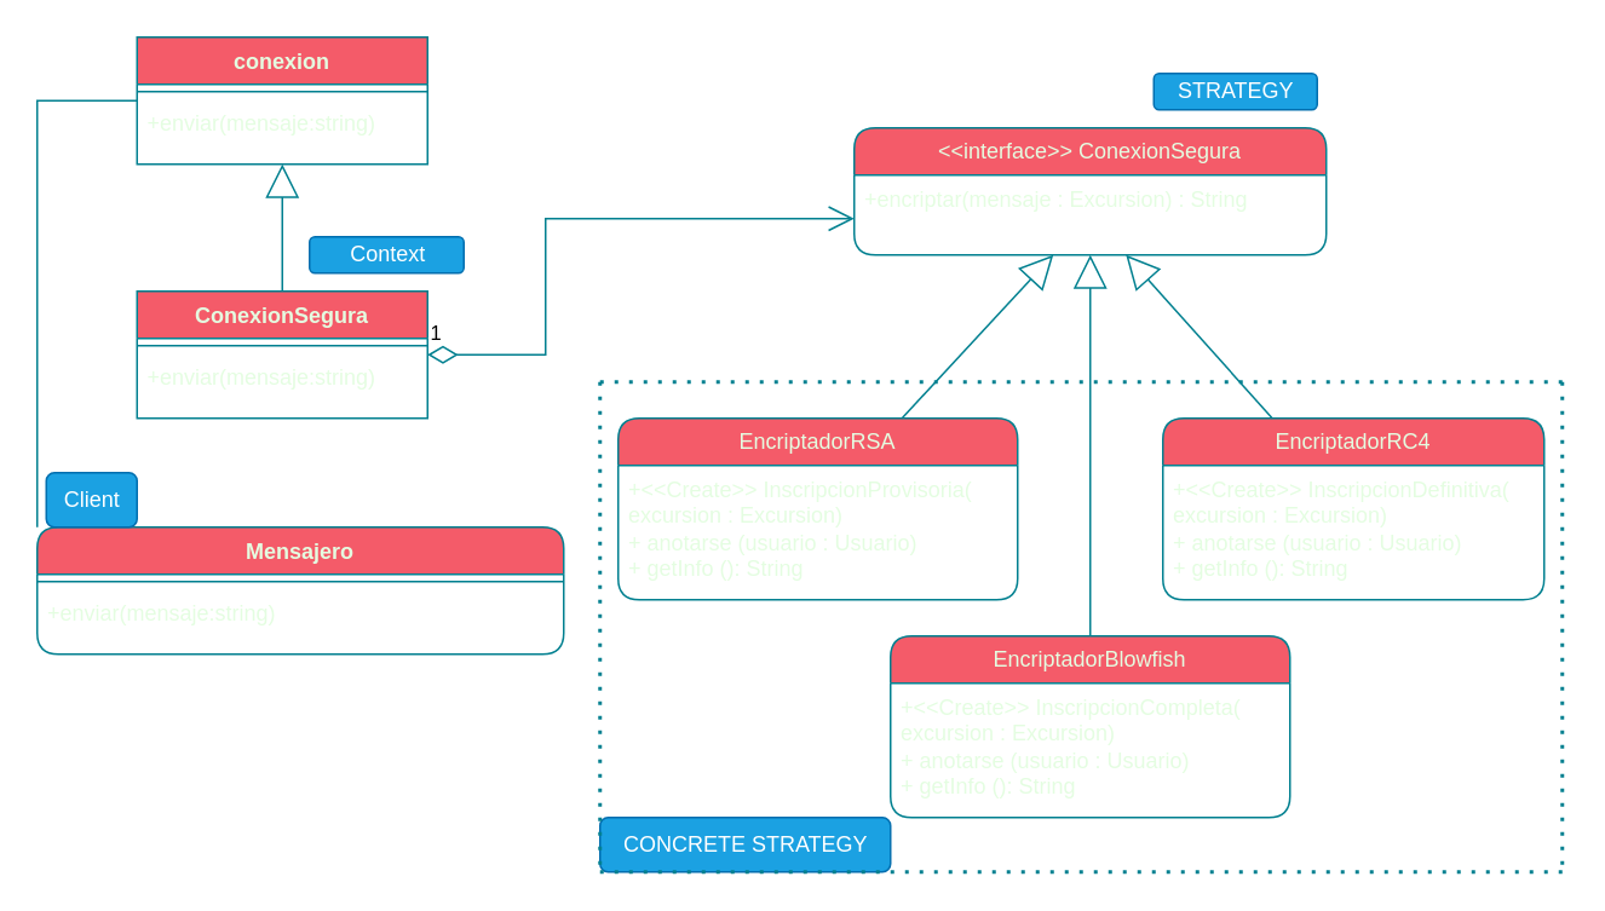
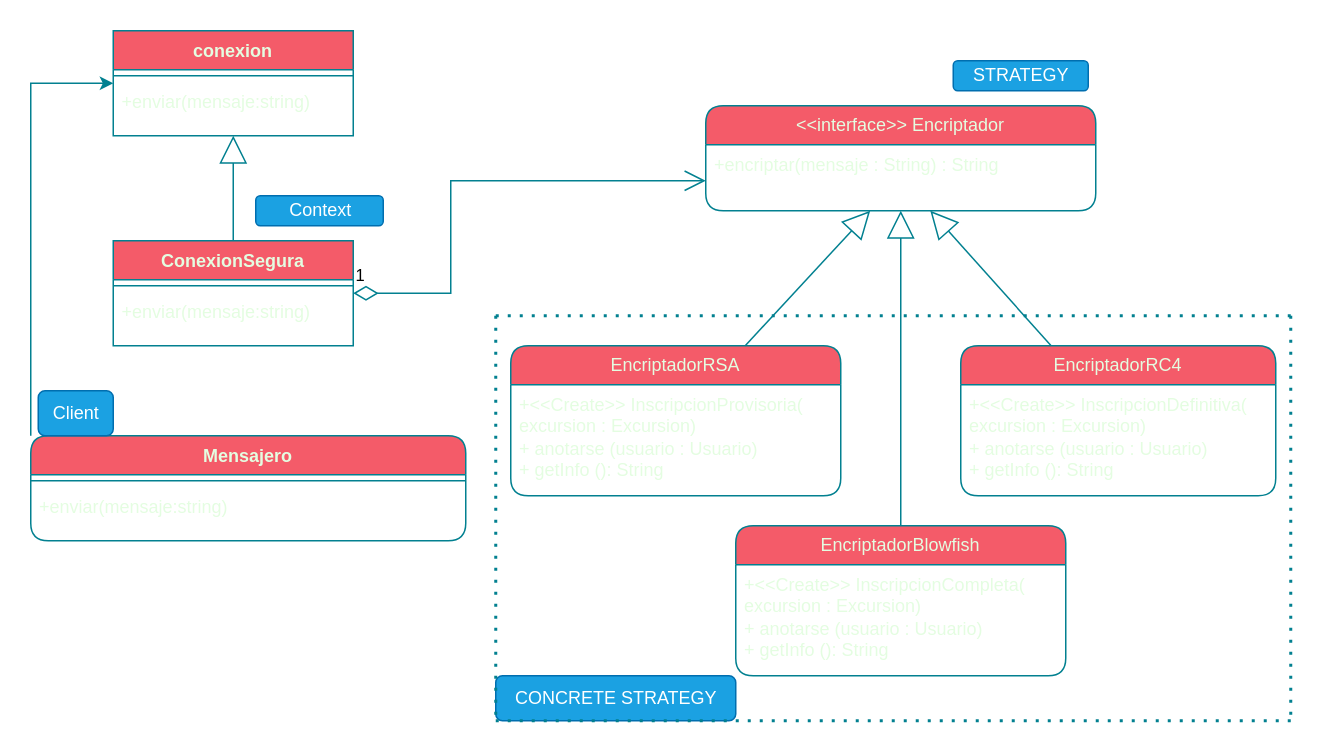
  <mxCell id="0" />
  <mxCell id="1" parent="0" />
- <mxCell id="2" style="edgeStyle=orthogonalEdgeStyle;rounded=0;orthogonalLoop=1;jettySize=auto;html=1;labelBackgroundColor=none;strokeColor=#028090;fontColor=default;endArrow=none;" edge="1" parent="1" source="3" target="22"><mxGeometry relative="1" as="geometry"><Array as="points"><mxPoint x="20" y="55" /></Array></mxGeometry></mxCell>
+ <mxCell id="2" style="edgeStyle=orthogonalEdgeStyle;rounded=0;orthogonalLoop=1;jettySize=auto;html=1;labelBackgroundColor=none;strokeColor=#028090;fontColor=default;" edge="1" parent="1" source="3" target="22"><mxGeometry relative="1" as="geometry"><Array as="points"><mxPoint x="20" y="55" /></Array></mxGeometry></mxCell>
  <mxCell id="3" value="Mensajero" style="swimlane;fontStyle=1;align=center;verticalAlign=top;childLayout=stackLayout;horizontal=1;startSize=26;horizontalStack=0;resizeParent=1;resizeParentMax=0;resizeLast=0;collapsible=1;marginBottom=0;whiteSpace=wrap;html=1;fillColor=#F45B69;fontColor=#E4FDE1;strokeColor=#028090;rounded=1;labelBackgroundColor=none;swimlaneFillColor=default;" parent="1" vertex="1"><mxGeometry x="20" y="290" width="290" height="70" as="geometry" /></mxCell>
  <mxCell id="4" value="" style="line;strokeWidth=1;fillColor=none;align=left;verticalAlign=middle;spacingTop=-1;spacingLeft=3;spacingRight=3;rotatable=0;labelPosition=right;points=[];portConstraint=eastwest;strokeColor=#028090;rounded=1;labelBackgroundColor=none;fontColor=#E4FDE1;" parent="3" vertex="1"><mxGeometry y="26" width="290" height="8" as="geometry" /></mxCell>
  <mxCell id="5" value="+enviar(mensaje:string)&lt;br&gt;&lt;div style=&quot;background-color:#2f2f2f;padding:0px 0px 0px 2px;&quot;&gt;&lt;div style=&quot;color: rgb(170, 170, 170); font-family: Consolas; font-size: 10pt; white-space: pre;&quot;&gt;&lt;p style=&quot;background-color:#373737;margin:0;&quot;&gt;&lt;span style=&quot;color:#d9e8f7;&quot;&gt;&lt;/span&gt;&lt;/p&gt;&lt;/div&gt;&lt;/div&gt;" style="text;strokeColor=none;fillColor=none;align=left;verticalAlign=top;spacingLeft=4;spacingRight=4;overflow=hidden;rotatable=0;points=[[0,0.5],[1,0.5]];portConstraint=eastwest;whiteSpace=wrap;html=1;rounded=1;labelBackgroundColor=none;fontColor=#E4FDE1;" parent="3" vertex="1"><mxGeometry y="34" width="290" height="36" as="geometry" /></mxCell>
- <mxCell id="6" value="&amp;lt;&amp;lt;interface&amp;gt;&amp;gt; ConexionSegura" style="swimlane;fontStyle=0;childLayout=stackLayout;horizontal=1;startSize=26;fillColor=#F45B69;horizontalStack=0;resizeParent=1;resizeParentMax=0;resizeLast=0;collapsible=1;marginBottom=0;whiteSpace=wrap;html=1;fontColor=#E4FDE1;strokeColor=#028090;rounded=1;labelBackgroundColor=none;swimlaneFillColor=default;" parent="1" vertex="1"><mxGeometry x="470" y="70" width="260" height="70" as="geometry" /></mxCell>
- <mxCell id="7" value="+encriptar(mensaje : Excursion) : String&lt;div&gt;&lt;br&gt;&lt;/div&gt;&lt;div style=&quot;background-color:#2f2f2f;padding:0px 0px 0px 2px;&quot;&gt;&lt;div style=&quot;color: rgb(170, 170, 170); font-family: Consolas; font-size: 10pt; white-space: pre;&quot;&gt;&lt;p style=&quot;background-color:#373737;margin:0;&quot;&gt;&lt;span style=&quot;color:#d9e8f7;&quot;&gt;&lt;/span&gt;&lt;/p&gt;&lt;/div&gt;&lt;/div&gt;" style="text;strokeColor=none;fillColor=none;align=left;verticalAlign=top;spacingLeft=4;spacingRight=4;overflow=hidden;rotatable=0;points=[[0,0.5],[1,0.5]];portConstraint=eastwest;whiteSpace=wrap;html=1;rounded=1;labelBackgroundColor=none;fontColor=#E4FDE1;" parent="6" vertex="1"><mxGeometry y="26" width="260" height="44" as="geometry" /></mxCell>
+ <mxCell id="6" value="&amp;lt;&amp;lt;interface&amp;gt;&amp;gt; Encriptador" style="swimlane;fontStyle=0;childLayout=stackLayout;horizontal=1;startSize=26;fillColor=#F45B69;horizontalStack=0;resizeParent=1;resizeParentMax=0;resizeLast=0;collapsible=1;marginBottom=0;whiteSpace=wrap;html=1;fontColor=#E4FDE1;strokeColor=#028090;rounded=1;labelBackgroundColor=none;swimlaneFillColor=default;" parent="1" vertex="1"><mxGeometry x="470" y="70" width="260" height="70" as="geometry" /></mxCell>
+ <mxCell id="7" value="+encriptar(mensaje : String) : String&lt;div&gt;&lt;br&gt;&lt;/div&gt;&lt;div style=&quot;background-color:#2f2f2f;padding:0px 0px 0px 2px;&quot;&gt;&lt;div style=&quot;color: rgb(170, 170, 170); font-family: Consolas; font-size: 10pt; white-space: pre;&quot;&gt;&lt;p style=&quot;background-color:#373737;margin:0;&quot;&gt;&lt;span style=&quot;color:#d9e8f7;&quot;&gt;&lt;/span&gt;&lt;/p&gt;&lt;/div&gt;&lt;/div&gt;" style="text;strokeColor=none;fillColor=none;align=left;verticalAlign=top;spacingLeft=4;spacingRight=4;overflow=hidden;rotatable=0;points=[[0,0.5],[1,0.5]];portConstraint=eastwest;whiteSpace=wrap;html=1;rounded=1;labelBackgroundColor=none;fontColor=#E4FDE1;" parent="6" vertex="1"><mxGeometry y="26" width="260" height="44" as="geometry" /></mxCell>
  <mxCell id="8" value="EncriptadorRSA" style="swimlane;fontStyle=0;childLayout=stackLayout;horizontal=1;startSize=26;fillColor=#F45B69;horizontalStack=0;resizeParent=1;resizeParentMax=0;resizeLast=0;collapsible=1;marginBottom=0;whiteSpace=wrap;html=1;fontColor=#E4FDE1;strokeColor=#028090;rounded=1;labelBackgroundColor=none;swimlaneFillColor=default;" parent="1" vertex="1"><mxGeometry x="340" y="230" width="220" height="100" as="geometry" /></mxCell>
  <mxCell id="9" value="+&amp;lt;&amp;lt;Create&amp;gt;&amp;gt;&amp;nbsp;&lt;span style=&quot;text-align: center;&quot;&gt;InscripcionProvisoria&lt;/span&gt;( excursion : Excursion)&lt;div&gt;+ anotarse (usuario : Usuario)&lt;/div&gt;&lt;div&gt;+ getInfo (): String&lt;/div&gt;&lt;div&gt;&lt;br&gt;&lt;/div&gt;&lt;div style=&quot;background-color:#2f2f2f;padding:0px 0px 0px 2px;&quot;&gt;&lt;div style=&quot;color: rgb(170, 170, 170); font-family: Consolas; font-size: 10pt; white-space: pre;&quot;&gt;&lt;p style=&quot;background-color:#373737;margin:0;&quot;&gt;&lt;span style=&quot;color:#d9e8f7;&quot;&gt;&lt;/span&gt;&lt;/p&gt;&lt;/div&gt;&lt;/div&gt;" style="text;strokeColor=none;fillColor=none;align=left;verticalAlign=top;spacingLeft=4;spacingRight=4;overflow=hidden;rotatable=0;points=[[0,0.5],[1,0.5]];portConstraint=eastwest;whiteSpace=wrap;html=1;rounded=1;labelBackgroundColor=none;fontColor=#E4FDE1;" parent="8" vertex="1"><mxGeometry y="26" width="220" height="74" as="geometry" /></mxCell>
  <mxCell id="10" value="EncriptadorRC4" style="swimlane;fontStyle=0;childLayout=stackLayout;horizontal=1;startSize=26;fillColor=#F45B69;horizontalStack=0;resizeParent=1;resizeParentMax=0;resizeLast=0;collapsible=1;marginBottom=0;whiteSpace=wrap;html=1;fontColor=#E4FDE1;strokeColor=#028090;rounded=1;labelBackgroundColor=none;swimlaneFillColor=default;" parent="1" vertex="1"><mxGeometry x="640" y="230" width="210" height="100" as="geometry" /></mxCell>
  <mxCell id="11" value="+&amp;lt;&amp;lt;Create&amp;gt;&amp;gt;&amp;nbsp;&lt;span style=&quot;text-align: center;&quot;&gt;InscripcionDefinitiva&lt;/span&gt;( excursion : Excursion)&lt;div&gt;+ anotarse (usuario : Usuario)&lt;/div&gt;&lt;div&gt;+ getInfo (): String&lt;/div&gt;&lt;div&gt;&lt;br&gt;&lt;/div&gt;&lt;div style=&quot;background-color:#2f2f2f;padding:0px 0px 0px 2px;&quot;&gt;&lt;div style=&quot;color: rgb(170, 170, 170); font-family: Consolas; font-size: 10pt; white-space: pre;&quot;&gt;&lt;p style=&quot;background-color:#373737;margin:0;&quot;&gt;&lt;span style=&quot;color:#d9e8f7;&quot;&gt;&lt;/span&gt;&lt;/p&gt;&lt;/div&gt;&lt;/div&gt;" style="text;strokeColor=none;fillColor=none;align=left;verticalAlign=top;spacingLeft=4;spacingRight=4;overflow=hidden;rotatable=0;points=[[0,0.5],[1,0.5]];portConstraint=eastwest;whiteSpace=wrap;html=1;rounded=1;labelBackgroundColor=none;fontColor=#E4FDE1;" parent="10" vertex="1"><mxGeometry y="26" width="210" height="74" as="geometry" /></mxCell>
  <mxCell id="12" value="" style="endArrow=block;endSize=16;endFill=0;html=1;rounded=1;labelBackgroundColor=none;strokeColor=#028090;fontColor=default;" parent="1" source="8" target="7" edge="1"><mxGeometry x="0.111" width="160" relative="1" as="geometry"><mxPoint x="590" y="290" as="sourcePoint" /><mxPoint x="730" y="300" as="targetPoint" /><mxPoint as="offset" /></mxGeometry></mxCell>
  <mxCell id="13" value="STRATEGY" style="text;html=1;align=center;verticalAlign=middle;resizable=0;points=[];autosize=1;strokeColor=#006EAF;fillColor=#1ba1e2;rounded=1;labelBackgroundColor=none;shadow=0;textShadow=0;glass=0;fontColor=#ffffff;" parent="1" vertex="1"><mxGeometry x="635" y="40" width="90" height="20" as="geometry" /></mxCell>
  <mxCell id="14" value="Context" style="text;html=1;align=center;verticalAlign=middle;resizable=0;points=[];autosize=1;strokeColor=#006EAF;fillColor=#1ba1e2;rounded=1;labelBackgroundColor=none;shadow=0;textShadow=0;glass=0;fontColor=#ffffff;" parent="1" vertex="1"><mxGeometry x="170" y="130" width="85" height="20" as="geometry" /></mxCell>
  <mxCell id="15" value="" style="endArrow=block;endSize=16;endFill=0;html=1;rounded=1;labelBackgroundColor=none;strokeColor=#028090;fontColor=default;" parent="1" source="10" edge="1" target="7"><mxGeometry x="0.111" width="160" relative="1" as="geometry"><mxPoint x="466" y="250" as="sourcePoint" /><mxPoint x="629.014" y="170" as="targetPoint" /><mxPoint as="offset" /></mxGeometry></mxCell>
  <mxCell id="16" value="EncriptadorBlowfish" style="swimlane;fontStyle=0;childLayout=stackLayout;horizontal=1;startSize=26;fillColor=#F45B69;horizontalStack=0;resizeParent=1;resizeParentMax=0;resizeLast=0;collapsible=1;marginBottom=0;whiteSpace=wrap;html=1;fontColor=#E4FDE1;strokeColor=#028090;rounded=1;labelBackgroundColor=none;swimlaneFillColor=default;" parent="1" vertex="1"><mxGeometry x="490" y="350" width="220" height="100" as="geometry" /></mxCell>
  <mxCell id="17" value="+&amp;lt;&amp;lt;Create&amp;gt;&amp;gt;&amp;nbsp;&lt;span style=&quot;text-align: center;&quot;&gt;InscripcionCompleta&lt;/span&gt;( excursion : Excursion)&lt;div&gt;+ anotarse (usuario : Usuario)&lt;/div&gt;&lt;div&gt;+ getInfo (): String&lt;/div&gt;&lt;div&gt;&lt;br&gt;&lt;/div&gt;&lt;div style=&quot;background-color:#2f2f2f;padding:0px 0px 0px 2px;&quot;&gt;&lt;div style=&quot;color: rgb(170, 170, 170); font-family: Consolas; font-size: 10pt; white-space: pre;&quot;&gt;&lt;p style=&quot;background-color:#373737;margin:0;&quot;&gt;&lt;span style=&quot;color:#d9e8f7;&quot;&gt;&lt;/span&gt;&lt;/p&gt;&lt;/div&gt;&lt;/div&gt;" style="text;strokeColor=none;fillColor=none;align=left;verticalAlign=top;spacingLeft=4;spacingRight=4;overflow=hidden;rotatable=0;points=[[0,0.5],[1,0.5]];portConstraint=eastwest;whiteSpace=wrap;html=1;rounded=1;labelBackgroundColor=none;fontColor=#E4FDE1;" parent="16" vertex="1"><mxGeometry y="26" width="220" height="74" as="geometry" /></mxCell>
  <mxCell id="18" value="" style="endArrow=block;endSize=16;endFill=0;html=1;rounded=1;labelBackgroundColor=none;strokeColor=#028090;fontColor=default;" parent="1" source="16" edge="1" target="6"><mxGeometry x="0.111" width="160" relative="1" as="geometry"><mxPoint x="590" y="380" as="sourcePoint" /><mxPoint x="595.569" y="170" as="targetPoint" /><mxPoint as="offset" /></mxGeometry></mxCell>
  <mxCell id="19" value="CONCRETE STRATEGY" style="text;html=1;align=center;verticalAlign=middle;resizable=0;points=[];autosize=1;strokeColor=#006EAF;fillColor=#1ba1e2;rounded=1;labelBackgroundColor=none;shadow=0;textShadow=0;glass=0;fontColor=#ffffff;" vertex="1" parent="1"><mxGeometry x="330" y="450" width="160" height="30" as="geometry" /></mxCell>
  <mxCell id="20" value="1" style="endArrow=open;html=1;endSize=12;startArrow=diamondThin;startSize=14;startFill=0;edgeStyle=orthogonalEdgeStyle;align=left;verticalAlign=bottom;rounded=0;labelBackgroundColor=none;strokeColor=#028090;fontColor=default;" edge="1" parent="1" source="25" target="6"><mxGeometry x="-1" y="3" relative="1" as="geometry"><mxPoint x="360" y="60" as="sourcePoint" /><mxPoint x="510" y="90" as="targetPoint" /><Array as="points"><mxPoint x="300" y="195" /><mxPoint x="300" y="120" /></Array></mxGeometry></mxCell>
  <mxCell id="21" value="Client" style="text;html=1;align=center;verticalAlign=middle;resizable=0;points=[];autosize=1;strokeColor=#006EAF;fillColor=#1ba1e2;rounded=1;labelBackgroundColor=none;shadow=0;textShadow=0;glass=0;fontColor=#ffffff;" vertex="1" parent="1"><mxGeometry x="25" y="260" width="50" height="30" as="geometry" /></mxCell>
  <mxCell id="22" value="conexion" style="swimlane;fontStyle=1;align=center;verticalAlign=top;childLayout=stackLayout;horizontal=1;startSize=26;horizontalStack=0;resizeParent=1;resizeParentMax=0;resizeLast=0;collapsible=1;marginBottom=0;whiteSpace=wrap;html=1;labelBackgroundColor=none;fillColor=#F45B69;strokeColor=#028090;fontColor=#E4FDE1;" vertex="1" parent="1"><mxGeometry x="75" y="20" width="160" height="70" as="geometry" /></mxCell>
  <mxCell id="23" value="" style="line;strokeWidth=1;fillColor=none;align=left;verticalAlign=middle;spacingTop=-1;spacingLeft=3;spacingRight=3;rotatable=0;labelPosition=right;points=[];portConstraint=eastwest;strokeColor=#028090;labelBackgroundColor=none;fontColor=#E4FDE1;" vertex="1" parent="22"><mxGeometry y="26" width="160" height="8" as="geometry" /></mxCell>
  <mxCell id="24" value="+enviar(mensaje:string)&lt;br&gt;&lt;div style=&quot;background-color:#2f2f2f;padding:0px 0px 0px 2px;&quot;&gt;&lt;div style=&quot;color: rgb(170, 170, 170); font-family: Consolas; font-size: 10pt; white-space: pre;&quot;&gt;&lt;p style=&quot;background-color:#373737;margin:0;&quot;&gt;&lt;span style=&quot;color:#d9e8f7;&quot;&gt;&lt;/span&gt;&lt;/p&gt;&lt;/div&gt;&lt;/div&gt;" style="text;strokeColor=none;fillColor=none;align=left;verticalAlign=top;spacingLeft=4;spacingRight=4;overflow=hidden;rotatable=0;points=[[0,0.5],[1,0.5]];portConstraint=eastwest;whiteSpace=wrap;html=1;rounded=1;labelBackgroundColor=none;fontColor=#E4FDE1;" vertex="1" parent="22"><mxGeometry y="34" width="160" height="36" as="geometry" /></mxCell>
  <mxCell id="25" value="ConexionSegura" style="swimlane;fontStyle=1;align=center;verticalAlign=top;childLayout=stackLayout;horizontal=1;startSize=26;horizontalStack=0;resizeParent=1;resizeParentMax=0;resizeLast=0;collapsible=1;marginBottom=0;whiteSpace=wrap;html=1;labelBackgroundColor=none;fillColor=#F45B69;strokeColor=#028090;fontColor=#E4FDE1;" vertex="1" parent="1"><mxGeometry x="75" y="160" width="160" height="70" as="geometry" /></mxCell>
  <mxCell id="26" value="" style="line;strokeWidth=1;fillColor=none;align=left;verticalAlign=middle;spacingTop=-1;spacingLeft=3;spacingRight=3;rotatable=0;labelPosition=right;points=[];portConstraint=eastwest;strokeColor=#028090;labelBackgroundColor=none;fontColor=#E4FDE1;" vertex="1" parent="25"><mxGeometry y="26" width="160" height="8" as="geometry" /></mxCell>
  <mxCell id="27" value="+enviar(mensaje:string)&lt;br&gt;&lt;div style=&quot;background-color:#2f2f2f;padding:0px 0px 0px 2px;&quot;&gt;&lt;div style=&quot;color: rgb(170, 170, 170); font-family: Consolas; font-size: 10pt; white-space: pre;&quot;&gt;&lt;p style=&quot;background-color:#373737;margin:0;&quot;&gt;&lt;span style=&quot;color:#d9e8f7;&quot;&gt;&lt;/span&gt;&lt;/p&gt;&lt;/div&gt;&lt;/div&gt;" style="text;strokeColor=none;fillColor=none;align=left;verticalAlign=top;spacingLeft=4;spacingRight=4;overflow=hidden;rotatable=0;points=[[0,0.5],[1,0.5]];portConstraint=eastwest;whiteSpace=wrap;html=1;rounded=1;labelBackgroundColor=none;fontColor=#E4FDE1;" vertex="1" parent="25"><mxGeometry y="34" width="160" height="36" as="geometry" /></mxCell>
  <mxCell id="28" value="" style="endArrow=block;endSize=16;endFill=0;html=1;rounded=1;labelBackgroundColor=none;strokeColor=#028090;fontColor=default;" edge="1" parent="1" source="25" target="22"><mxGeometry x="0.111" width="160" relative="1" as="geometry"><mxPoint x="156.72" y="230" as="sourcePoint" /><mxPoint x="153.289" y="40" as="targetPoint" /><mxPoint as="offset" /></mxGeometry></mxCell>
  <mxCell id="29" value="" style="endArrow=none;dashed=1;html=1;dashPattern=1 3;strokeWidth=2;rounded=0;strokeColor=#028090;fontColor=#E4FDE1;fillColor=#F45B69;" edge="1" parent="1"><mxGeometry width="50" height="50" relative="1" as="geometry"><mxPoint x="330" y="210" as="sourcePoint" /><mxPoint x="862" y="210" as="targetPoint" /></mxGeometry></mxCell>
  <mxCell id="30" value="" style="endArrow=none;dashed=1;html=1;dashPattern=1 3;strokeWidth=2;rounded=0;strokeColor=#028090;fontColor=#E4FDE1;fillColor=#F45B69;" edge="1" parent="1"><mxGeometry width="50" height="50" relative="1" as="geometry"><mxPoint x="330" y="480" as="sourcePoint" /><mxPoint x="862" y="480" as="targetPoint" /></mxGeometry></mxCell>
  <mxCell id="31" value="" style="endArrow=none;dashed=1;html=1;dashPattern=1 3;strokeWidth=2;rounded=0;strokeColor=#028090;fontColor=#E4FDE1;fillColor=#F45B69;" edge="1" parent="1"><mxGeometry width="50" height="50" relative="1" as="geometry"><mxPoint x="330" y="210" as="sourcePoint" /><mxPoint x="330" y="480" as="targetPoint" /></mxGeometry></mxCell>
  <mxCell id="32" value="" style="endArrow=none;dashed=1;html=1;dashPattern=1 3;strokeWidth=2;rounded=0;strokeColor=#028090;fontColor=#E4FDE1;fillColor=#F45B69;" edge="1" parent="1"><mxGeometry width="50" height="50" relative="1" as="geometry"><mxPoint x="860" y="210" as="sourcePoint" /><mxPoint x="860" y="480" as="targetPoint" /></mxGeometry></mxCell>
